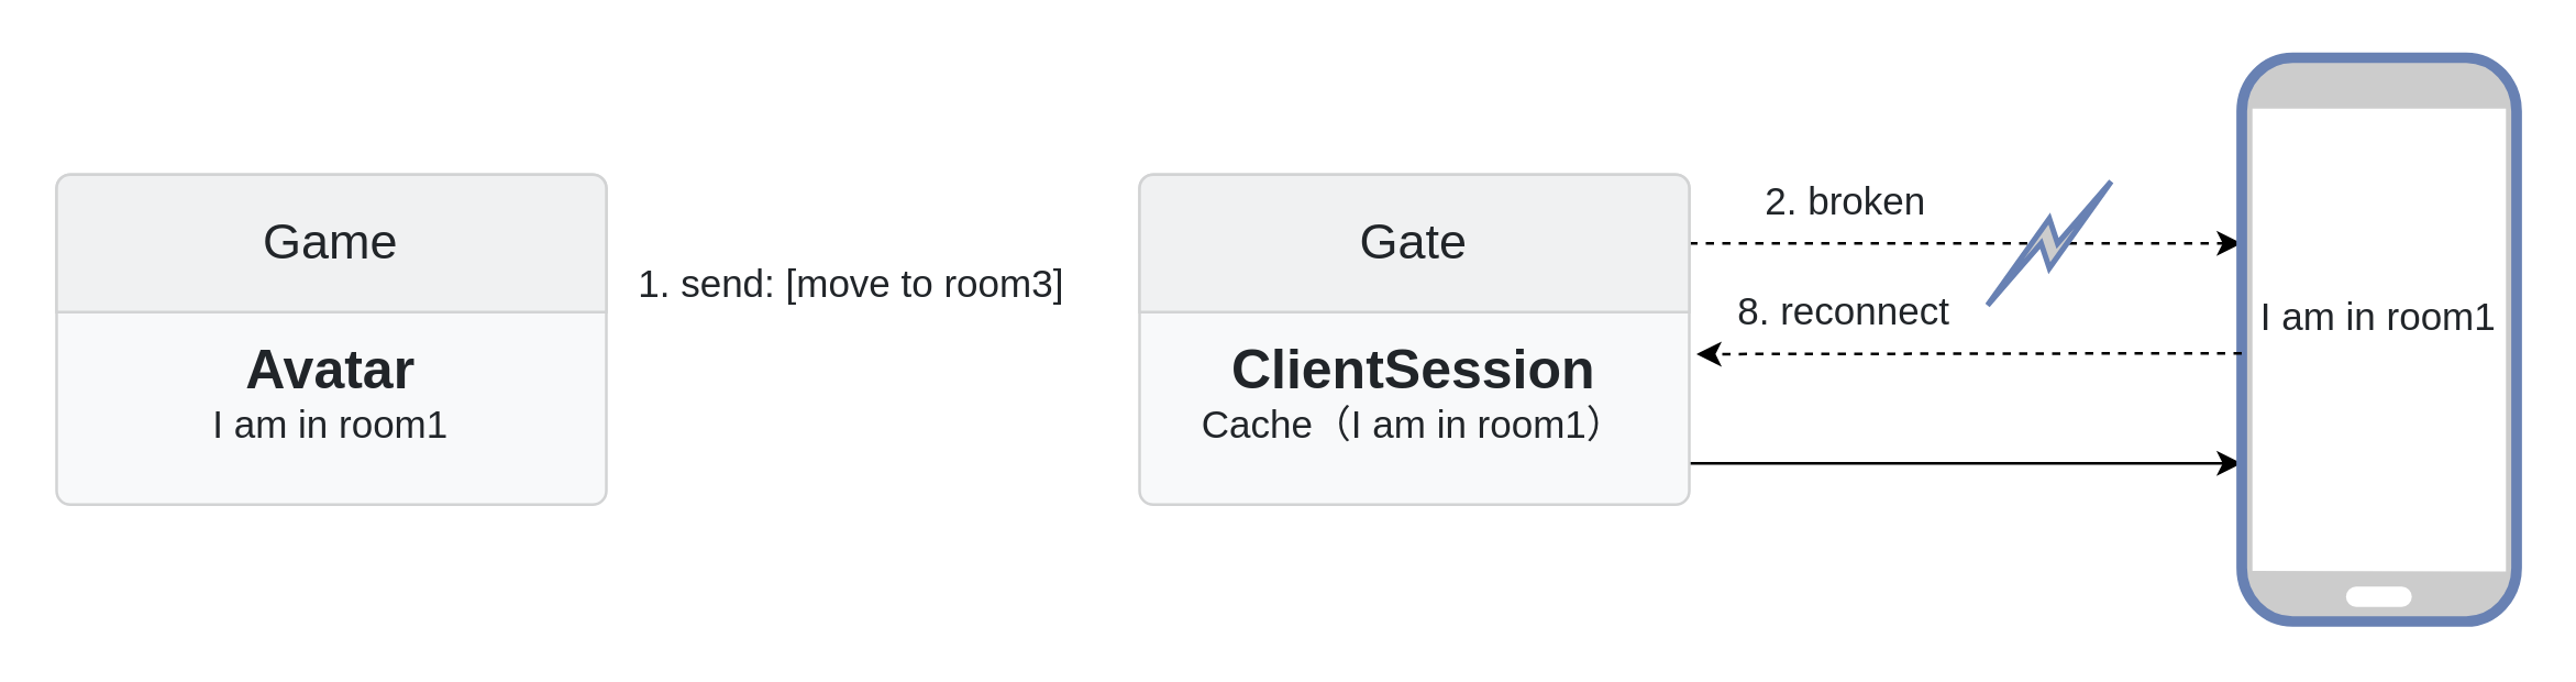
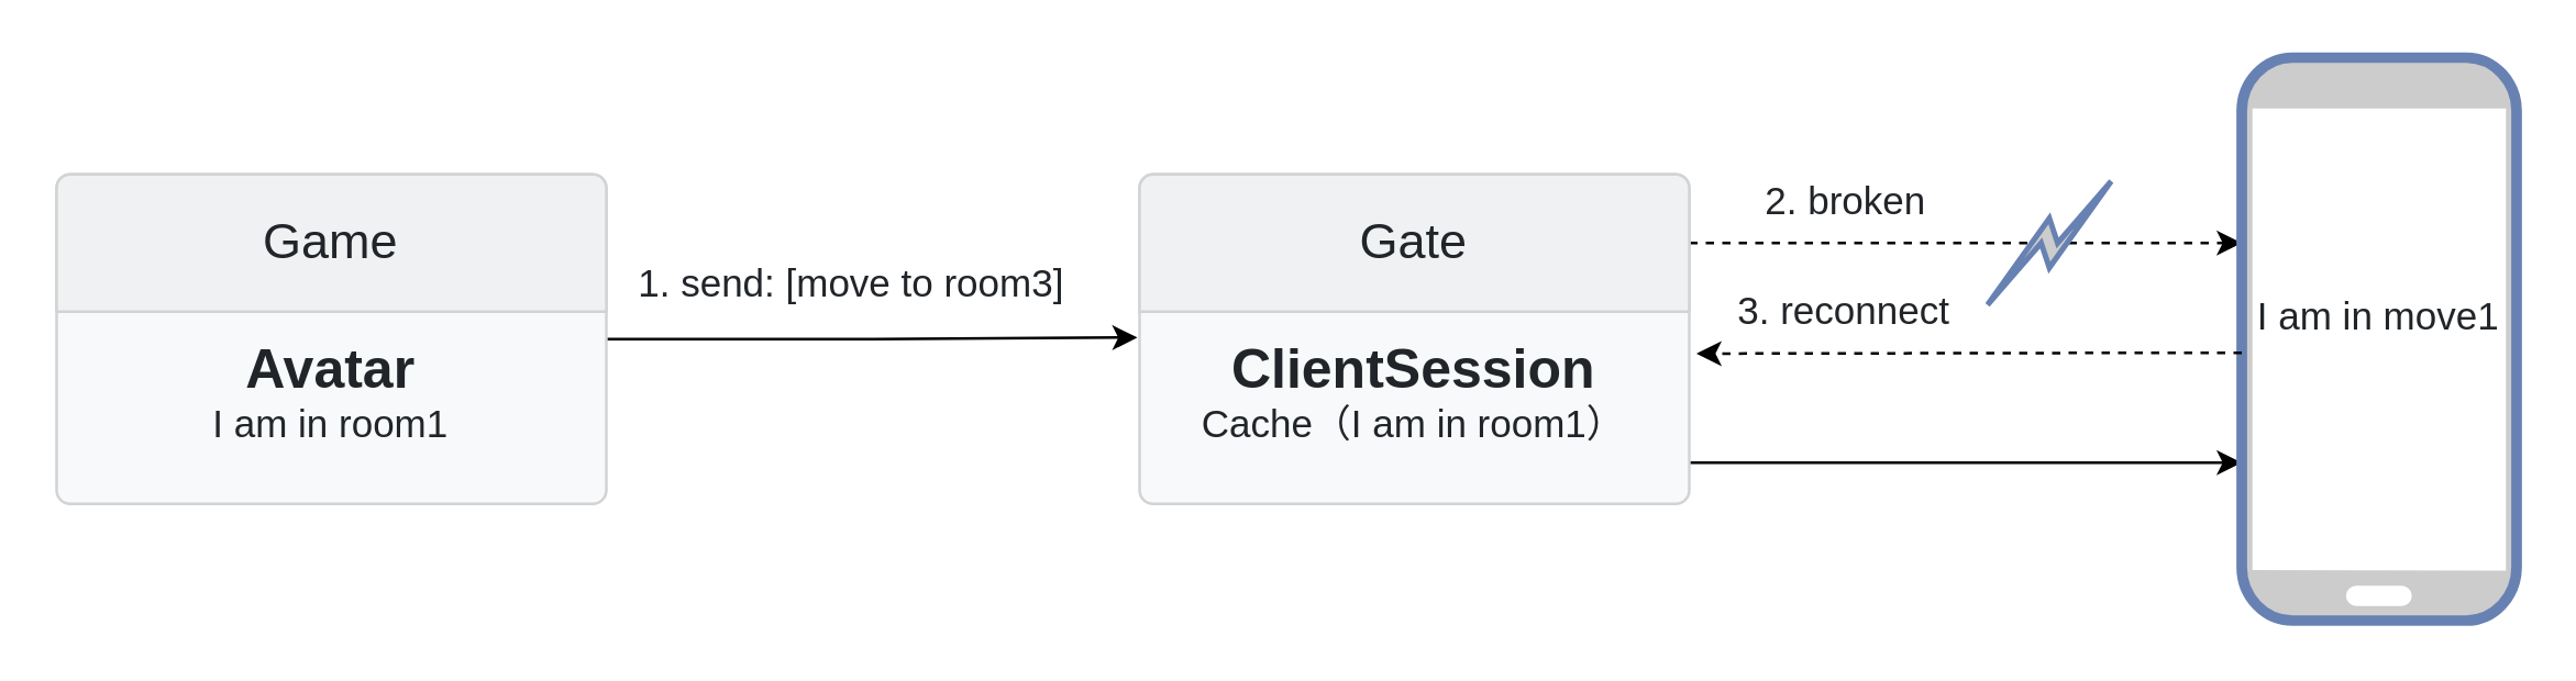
  <mxCell id="0" />
  <mxCell id="1" parent="0" />
+ <mxCell id="2" style="edgeStyle=orthogonalEdgeStyle;rounded=0;orthogonalLoop=1;jettySize=auto;html=1;entryX=-0.004;entryY=0.495;entryDx=0;entryDy=0;entryPerimeter=0;" edge="1" parent="1" source="3" target="7"><mxGeometry relative="1" as="geometry" /></mxCell>
  <mxCell id="3" value="&lt;span style=&quot;font-size: 20px&quot;&gt;&lt;b&gt;Avatar&lt;/b&gt;&lt;/span&gt;&lt;br style=&quot;font-size: 14px&quot;&gt;I am in room1" style="html=1;shadow=0;dashed=0;shape=mxgraph.bootstrap.rrect;rSize=5;strokeColor=#D2D3D4;html=1;whiteSpace=wrap;fillColor=#F8F9FA;fontColor=#212529;verticalAlign=bottom;align=center;spacing=20;spacingBottom=0;fontSize=14;" vertex="1" parent="1"><mxGeometry x="20" y="63" width="200" height="120" as="geometry" /></mxCell>
  <mxCell id="4" value="Game" style="html=1;shadow=0;dashed=0;shape=mxgraph.bootstrap.topButton;rSize=5;perimeter=none;whiteSpace=wrap;fillColor=#F0F1F2;strokeColor=#D2D3D4;fontColor=#212529;resizeWidth=1;fontSize=18;align=center;spacing=20;" vertex="1" parent="3"><mxGeometry width="200" height="50" relative="1" as="geometry" /></mxCell>
  <mxCell id="5" style="edgeStyle=orthogonalEdgeStyle;rounded=0;orthogonalLoop=1;jettySize=auto;html=1;dashed=1;" edge="1" parent="1" source="7" target="11"><mxGeometry relative="1" as="geometry"><Array as="points"><mxPoint x="740" y="88" /><mxPoint x="740" y="88" /></Array></mxGeometry></mxCell>
  <mxCell id="6" style="edgeStyle=orthogonalEdgeStyle;rounded=0;orthogonalLoop=1;jettySize=auto;html=1;" edge="1" parent="1" source="7" target="9"><mxGeometry relative="1" as="geometry"><Array as="points"><mxPoint x="760" y="168" /><mxPoint x="760" y="168" /></Array></mxGeometry></mxCell>
  <mxCell id="7" value="&lt;span style=&quot;font-size: 20px&quot;&gt;&lt;b&gt;ClientSession&lt;/b&gt;&lt;/span&gt;&lt;br style=&quot;font-size: 14px&quot;&gt;Cache（I am in room1）" style="html=1;shadow=0;dashed=0;shape=mxgraph.bootstrap.rrect;rSize=5;strokeColor=#D2D3D4;html=1;whiteSpace=wrap;fillColor=#F8F9FA;fontColor=#212529;verticalAlign=bottom;align=center;spacing=20;spacingBottom=0;fontSize=14;" vertex="1" parent="1"><mxGeometry x="414" y="63" width="200" height="120" as="geometry" /></mxCell>
  <mxCell id="8" value="Gate" style="html=1;shadow=0;dashed=0;shape=mxgraph.bootstrap.topButton;rSize=5;perimeter=none;whiteSpace=wrap;fillColor=#F0F1F2;strokeColor=#D2D3D4;fontColor=#212529;resizeWidth=1;fontSize=18;align=center;spacing=20;" vertex="1" parent="7"><mxGeometry width="200" height="50" relative="1" as="geometry" /></mxCell>
  <mxCell id="9" value="" style="fontColor=#0066CC;verticalAlign=top;verticalLabelPosition=bottom;labelPosition=center;align=center;html=1;outlineConnect=0;fillColor=#CCCCCC;strokeColor=#6881B3;gradientColor=none;gradientDirection=north;strokeWidth=2;shape=mxgraph.networks.mobile;" vertex="1" parent="1"><mxGeometry x="815" y="20.5" width="100" height="205" as="geometry" /></mxCell>
  <mxCell id="10" style="edgeStyle=orthogonalEdgeStyle;rounded=0;orthogonalLoop=1;jettySize=auto;html=1;dashed=1;entryX=1.013;entryY=0.544;entryDx=0;entryDy=0;entryPerimeter=0;" edge="1" parent="1" source="11" target="7"><mxGeometry relative="1" as="geometry"><mxPoint x="690" y="128" as="targetPoint" /><Array as="points"><mxPoint x="780" y="128" /><mxPoint x="780" y="128" /></Array></mxGeometry></mxCell>
- <mxCell id="11" value="&lt;div&gt;&lt;font color=&quot;#0066cc&quot; face=&quot;helvetica&quot;&gt;&lt;br&gt;&lt;/font&gt;&lt;/div&gt;&lt;div&gt;&lt;font color=&quot;#0066cc&quot; face=&quot;helvetica&quot;&gt;&lt;br&gt;&lt;/font&gt;&lt;/div&gt;&lt;span style=&quot;font-style: normal ; font-weight: 400 ; letter-spacing: normal ; text-indent: 0px ; text-transform: none ; word-spacing: 0px ; color: rgb(33 , 37 , 41) ; font-family: &amp;#34;helvetica&amp;#34; ; font-size: 14px ; background-color: rgb(248 , 249 , 250) ; display: inline ; float: none&quot;&gt;&lt;div&gt;I am in room1&lt;/div&gt;&lt;/span&gt;" style="text;whiteSpace=wrap;html=1;align=center;" vertex="1" parent="1"><mxGeometry x="815" y="70.5" width="100" height="70" as="geometry" /></mxCell>
+ <mxCell id="11" value="&lt;div&gt;&lt;font color=&quot;#0066cc&quot; face=&quot;helvetica&quot;&gt;&lt;br&gt;&lt;/font&gt;&lt;/div&gt;&lt;div&gt;&lt;font color=&quot;#0066cc&quot; face=&quot;helvetica&quot;&gt;&lt;br&gt;&lt;/font&gt;&lt;/div&gt;&lt;span style=&quot;font-style: normal ; font-weight: 400 ; letter-spacing: normal ; text-indent: 0px ; text-transform: none ; word-spacing: 0px ; color: rgb(33 , 37 , 41) ; font-family: &amp;#34;helvetica&amp;#34; ; font-size: 14px ; background-color: rgb(248 , 249 , 250) ; display: inline ; float: none&quot;&gt;&lt;div&gt;I am in move1&lt;/div&gt;&lt;/span&gt;" style="text;whiteSpace=wrap;html=1;align=center;" vertex="1" parent="1"><mxGeometry x="815" y="70.5" width="100" height="70" as="geometry" /></mxCell>
  <mxCell id="12" value="" style="html=1;outlineConnect=0;fillColor=#CCCCCC;strokeColor=#6881B3;gradientColor=none;gradientDirection=north;strokeWidth=2;shape=mxgraph.networks.comm_link_edge;html=1;" edge="1" parent="1"><mxGeometry width="100" height="100" relative="1" as="geometry"><mxPoint x="720" y="113" as="sourcePoint" /><mxPoint x="770" y="63" as="targetPoint" /></mxGeometry></mxCell>
  <mxCell id="13" value="&lt;div style=&quot;text-align: center&quot;&gt;&lt;font color=&quot;#212529&quot; face=&quot;helvetica&quot;&gt;&lt;span style=&quot;font-size: 14px&quot;&gt;1. send: [move to room3]&lt;/span&gt;&lt;/font&gt;&lt;/div&gt;" style="text;whiteSpace=wrap;html=1;" vertex="1" parent="1"><mxGeometry x="230" y="88" width="170" height="30" as="geometry" /></mxCell>
- <mxCell id="14" value="&lt;div style=&quot;text-align: center&quot;&gt;&lt;font color=&quot;#212529&quot; face=&quot;helvetica&quot;&gt;&lt;span style=&quot;font-size: 14px&quot;&gt;8. reconnect&lt;/span&gt;&lt;/font&gt;&lt;/div&gt;" style="text;whiteSpace=wrap;html=1;" vertex="1" parent="1"><mxGeometry x="630" y="98" width="150" height="30" as="geometry" /></mxCell>
+ <mxCell id="14" value="&lt;div style=&quot;text-align: center&quot;&gt;&lt;font color=&quot;#212529&quot; face=&quot;helvetica&quot;&gt;&lt;span style=&quot;font-size: 14px&quot;&gt;3. reconnect&lt;/span&gt;&lt;/font&gt;&lt;/div&gt;" style="text;whiteSpace=wrap;html=1;" vertex="1" parent="1"><mxGeometry x="630" y="98" width="150" height="30" as="geometry" /></mxCell>
  <mxCell id="15" value="&lt;div style=&quot;text-align: center&quot;&gt;&lt;font color=&quot;#212529&quot; face=&quot;helvetica&quot;&gt;&lt;span style=&quot;font-size: 14px&quot;&gt;2. broken&lt;/span&gt;&lt;/font&gt;&lt;/div&gt;" style="text;whiteSpace=wrap;html=1;" vertex="1" parent="1"><mxGeometry x="640" y="58" width="70" height="30" as="geometry" /></mxCell>
